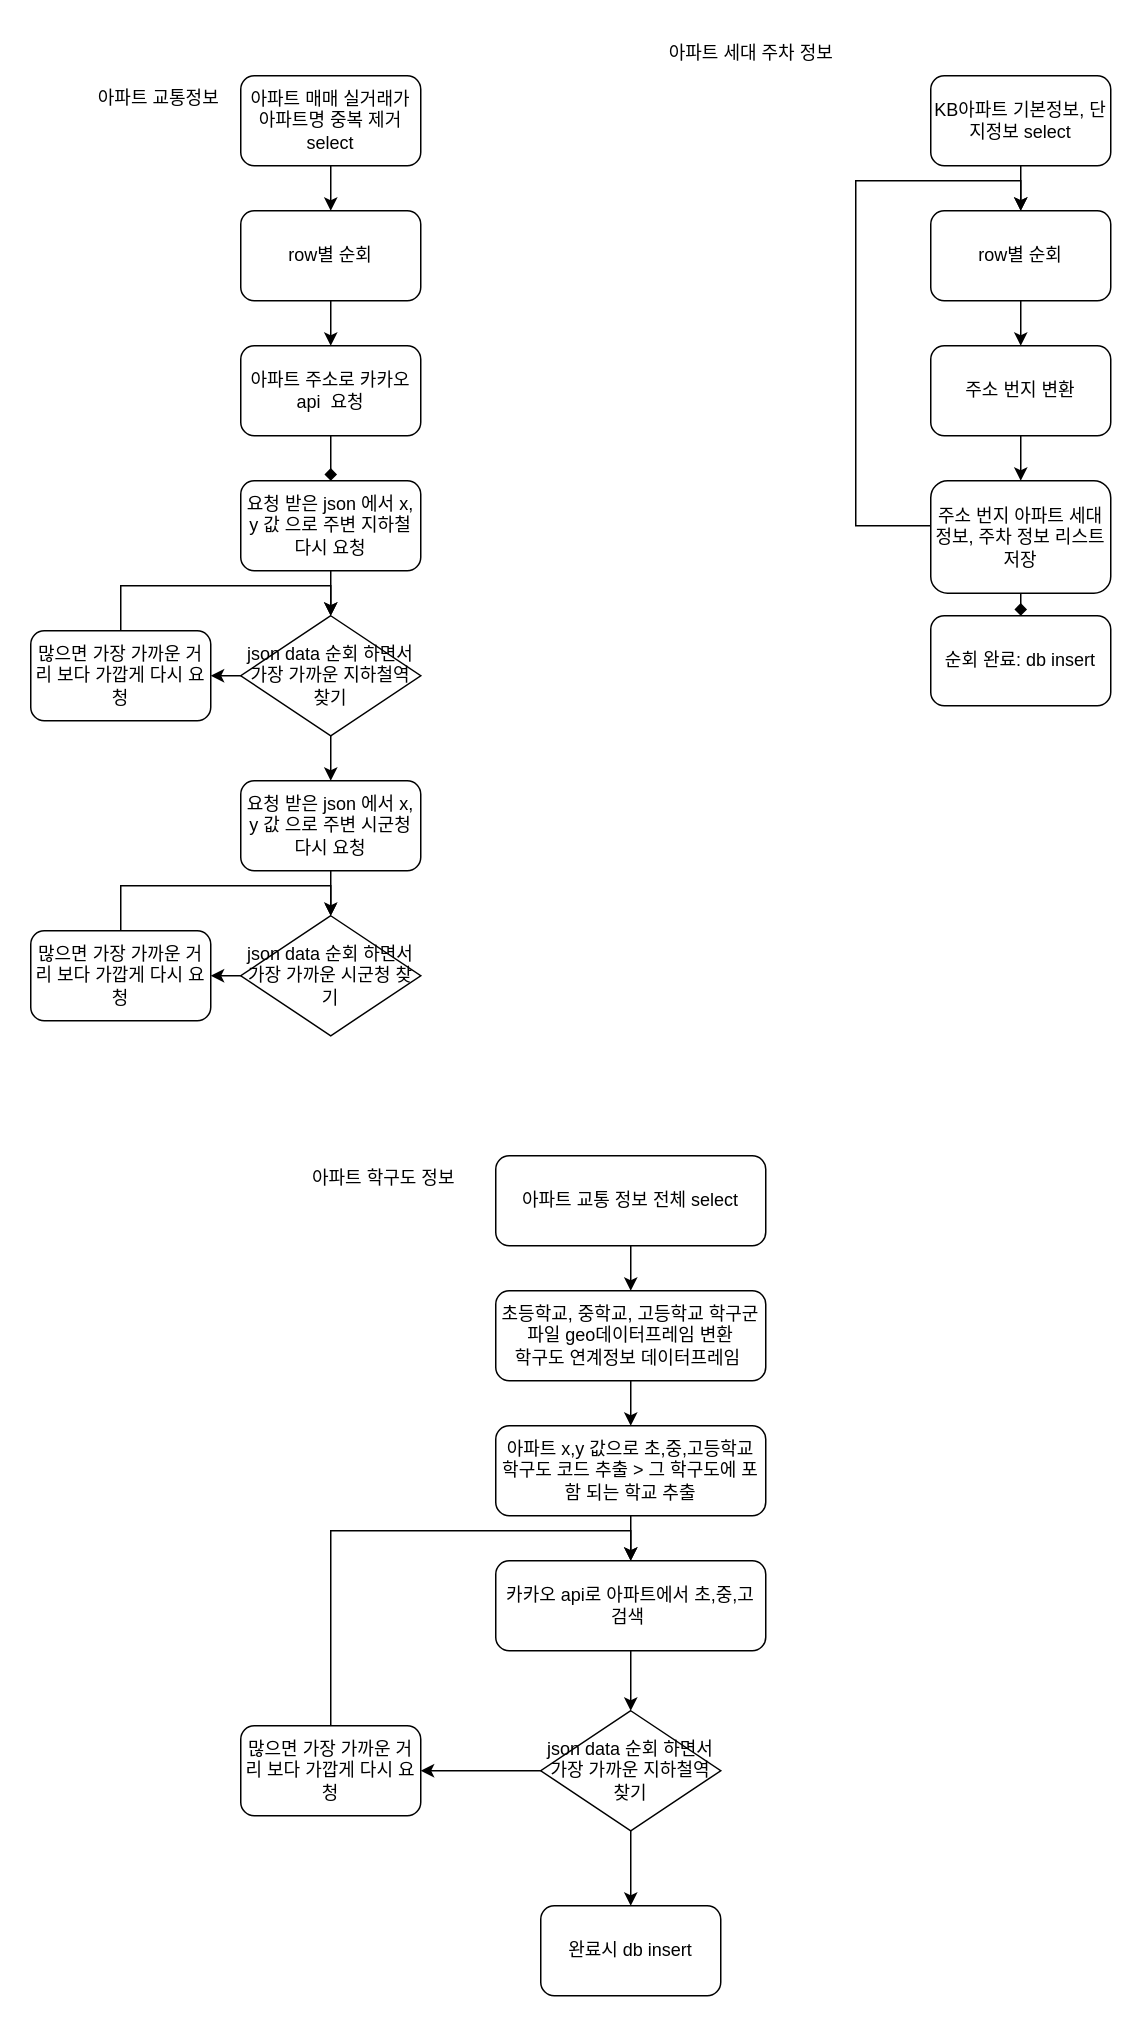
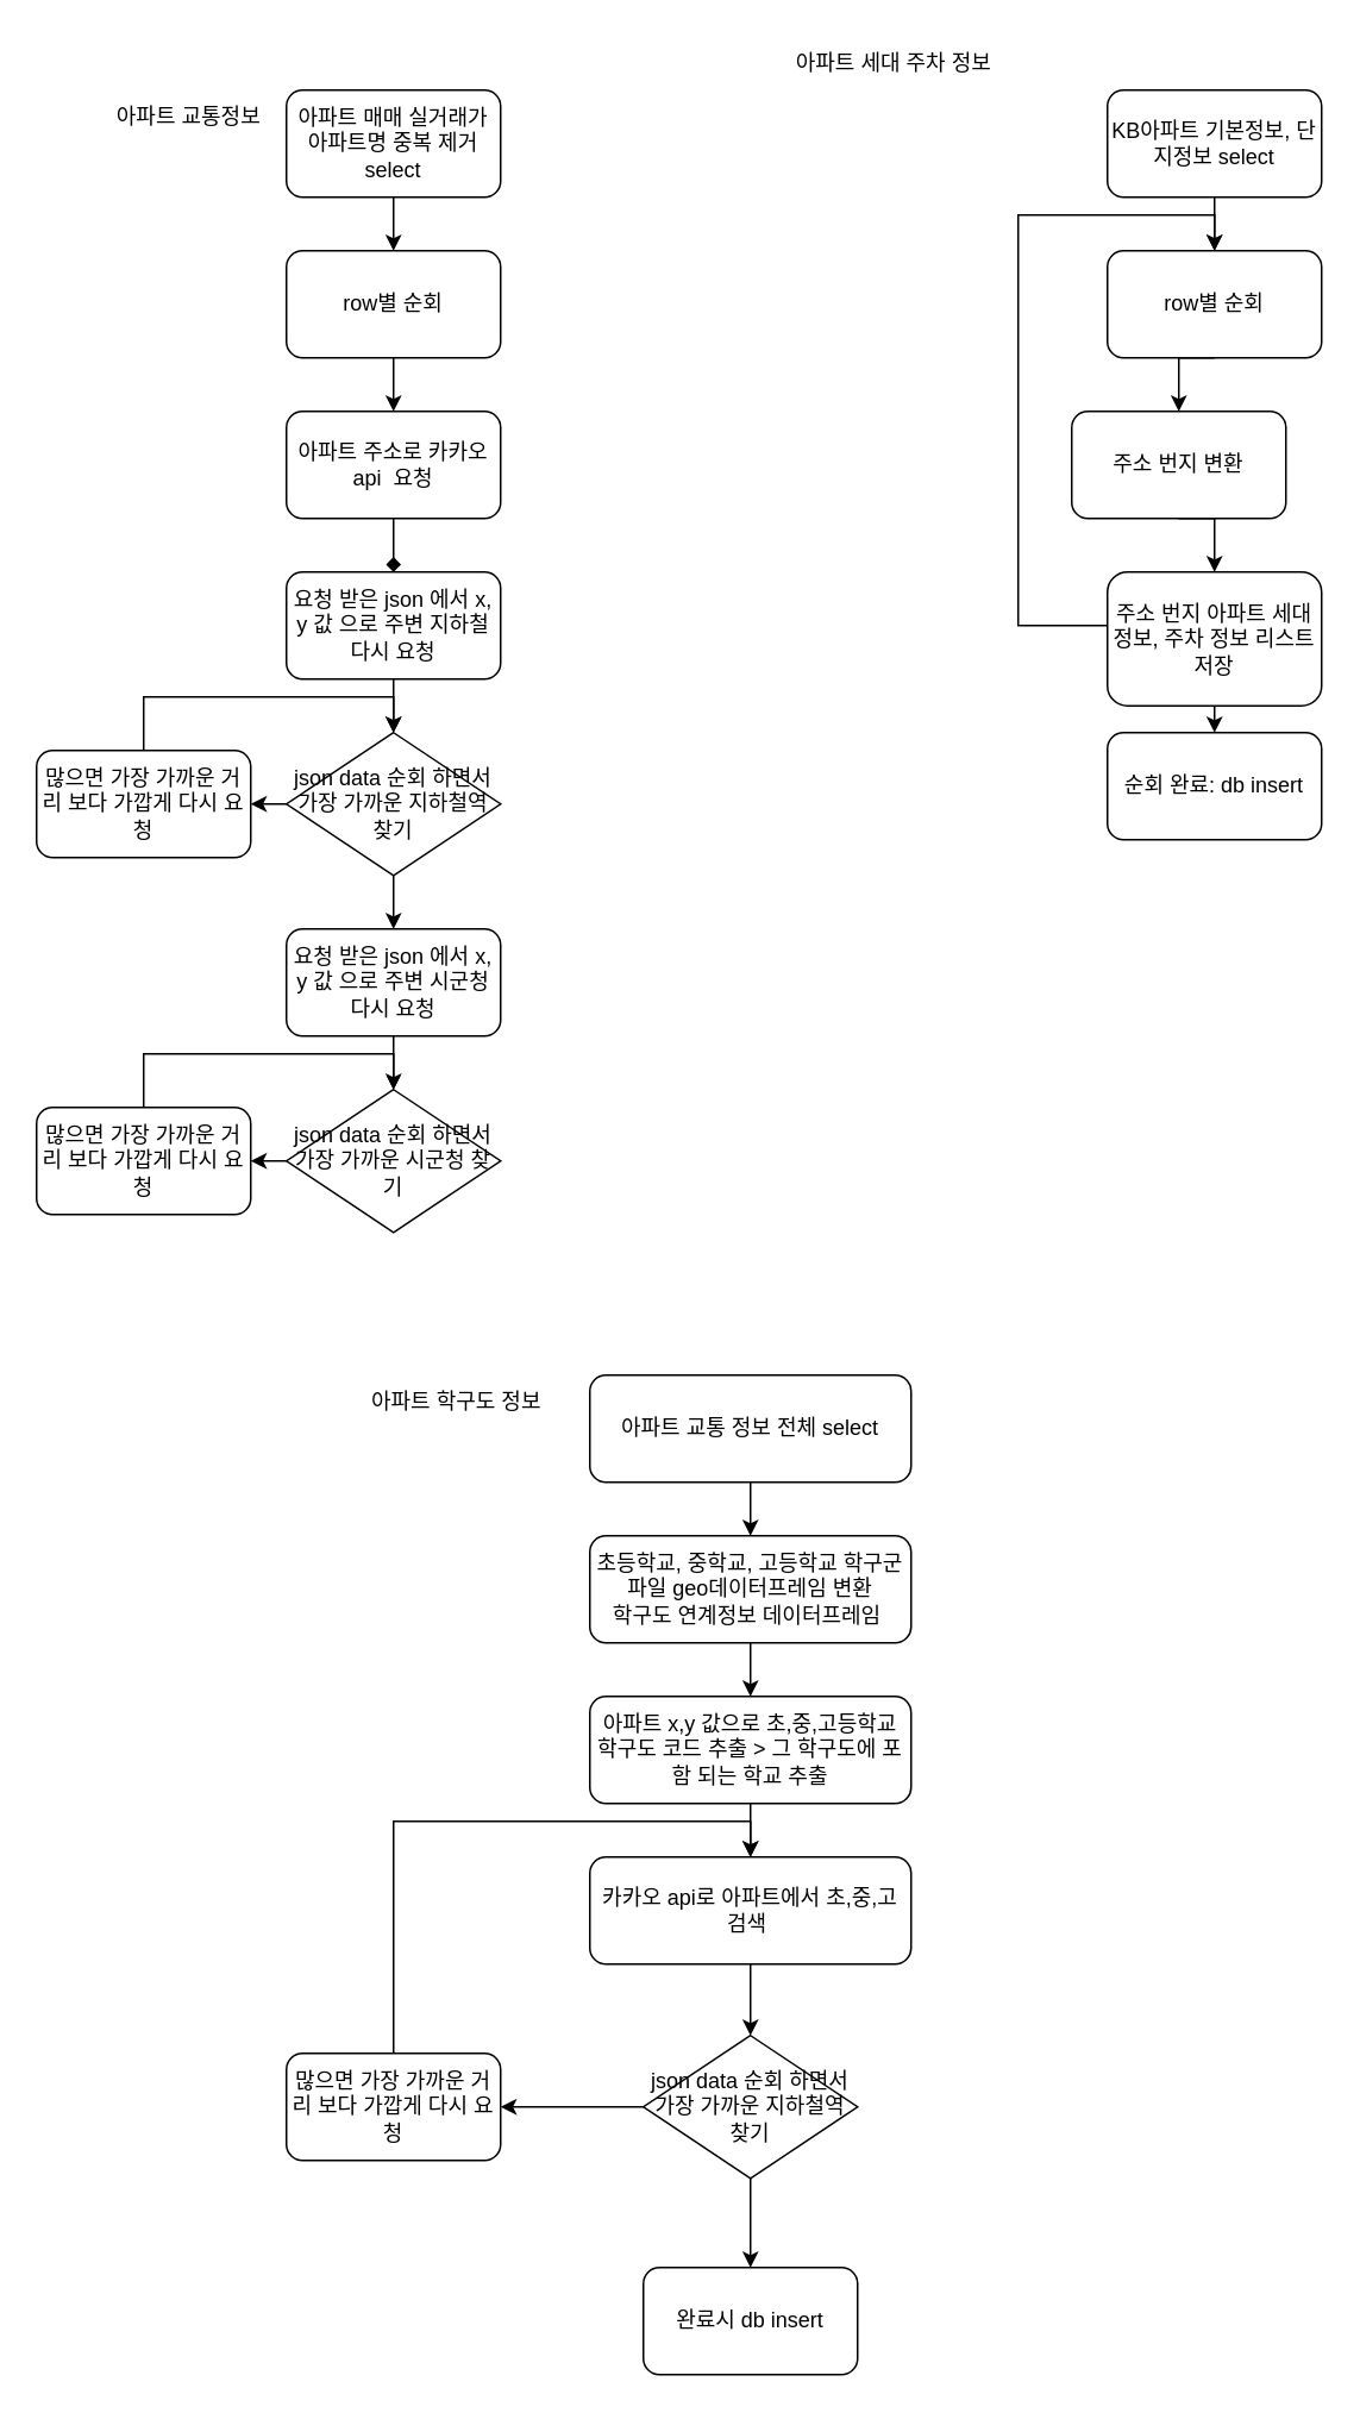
  <mxCell id="0" />
  <mxCell id="1" parent="0" />
  <mxCell id="2" style="edgeStyle=orthogonalEdgeStyle;rounded=0;orthogonalLoop=1;jettySize=auto;html=1;exitX=0.5;exitY=1;exitDx=0;exitDy=0;entryX=0.5;entryY=0;entryDx=0;entryDy=0;" edge="1" parent="1" source="3" target="5"><mxGeometry relative="1" as="geometry" /></mxCell>
  <mxCell id="3" value="아파트 매매 실거래가 아파트명 중복 제거 select" style="rounded=1;whiteSpace=wrap;html=1;" vertex="1" parent="1"><mxGeometry x="160" y="50" width="120" height="60" as="geometry" /></mxCell>
  <mxCell id="4" style="edgeStyle=orthogonalEdgeStyle;rounded=0;orthogonalLoop=1;jettySize=auto;html=1;exitX=0.5;exitY=1;exitDx=0;exitDy=0;entryX=0.5;entryY=0;entryDx=0;entryDy=0;" edge="1" parent="1" source="5" target="7"><mxGeometry relative="1" as="geometry" /></mxCell>
  <mxCell id="5" value="row별 순회" style="rounded=1;whiteSpace=wrap;html=1;" vertex="1" parent="1"><mxGeometry x="160" y="140" width="120" height="60" as="geometry" /></mxCell>
  <mxCell id="6" style="edgeStyle=orthogonalEdgeStyle;rounded=0;orthogonalLoop=1;jettySize=auto;html=1;exitX=0.5;exitY=1;exitDx=0;exitDy=0;entryX=0.5;entryY=0;entryDx=0;entryDy=0;endArrow=diamond;" edge="1" parent="1" source="7" target="9"><mxGeometry relative="1" as="geometry" /></mxCell>
  <mxCell id="7" value="아파트 주소로 카카오 api&amp;nbsp; 요청" style="rounded=1;whiteSpace=wrap;html=1;" vertex="1" parent="1"><mxGeometry x="160" y="230" width="120" height="60" as="geometry" /></mxCell>
  <mxCell id="8" style="edgeStyle=orthogonalEdgeStyle;rounded=0;orthogonalLoop=1;jettySize=auto;html=1;exitX=0.5;exitY=1;exitDx=0;exitDy=0;" edge="1" parent="1" source="9" target="14"><mxGeometry relative="1" as="geometry" /></mxCell>
  <mxCell id="9" value="요청 받은 json 에서 x, y 값 으로 주변 지하철 다시 요청" style="rounded=1;whiteSpace=wrap;html=1;" vertex="1" parent="1"><mxGeometry x="160" y="320" width="120" height="60" as="geometry" /></mxCell>
  <mxCell id="10" style="edgeStyle=orthogonalEdgeStyle;rounded=0;orthogonalLoop=1;jettySize=auto;html=1;exitX=0.5;exitY=0;exitDx=0;exitDy=0;entryX=0.5;entryY=0;entryDx=0;entryDy=0;" edge="1" parent="1" source="11" target="14"><mxGeometry relative="1" as="geometry" /></mxCell>
  <mxCell id="11" value="많으면 가장 가까운 거리 보다 가깝게 다시 요청" style="rounded=1;whiteSpace=wrap;html=1;" vertex="1" parent="1"><mxGeometry y="420" width="120" height="60" as="geometry" x="20" /></mxCell>
  <mxCell id="12" style="edgeStyle=orthogonalEdgeStyle;rounded=0;orthogonalLoop=1;jettySize=auto;html=1;exitX=0;exitY=0.5;exitDx=0;exitDy=0;entryX=1;entryY=0.5;entryDx=0;entryDy=0;" edge="1" parent="1" source="14" target="11"><mxGeometry relative="1" as="geometry" /></mxCell>
  <mxCell id="13" style="edgeStyle=orthogonalEdgeStyle;rounded=0;orthogonalLoop=1;jettySize=auto;html=1;exitX=0.5;exitY=1;exitDx=0;exitDy=0;entryX=0.5;entryY=0;entryDx=0;entryDy=0;" edge="1" parent="1" source="14" target="16"><mxGeometry relative="1" as="geometry" /></mxCell>
  <mxCell id="14" value="json data 순회 하면서 가장 가까운 지하철역 찾기" style="rhombus;whiteSpace=wrap;html=1;" vertex="1" parent="1"><mxGeometry x="160" y="410" width="120" height="80" as="geometry" /></mxCell>
  <mxCell id="15" style="edgeStyle=orthogonalEdgeStyle;rounded=0;orthogonalLoop=1;jettySize=auto;html=1;exitX=0.5;exitY=1;exitDx=0;exitDy=0;endArrow=open;" edge="1" parent="1" source="16" target="20"><mxGeometry relative="1" as="geometry" /></mxCell>
  <mxCell id="16" value="요청 받은 json 에서 x, y 값 으로 주변 시군청 다시 요청" style="rounded=1;whiteSpace=wrap;html=1;" vertex="1" parent="1"><mxGeometry x="160" y="520" width="120" height="60" as="geometry" /></mxCell>
  <mxCell id="17" style="edgeStyle=orthogonalEdgeStyle;rounded=0;orthogonalLoop=1;jettySize=auto;html=1;exitX=0.5;exitY=0;exitDx=0;exitDy=0;entryX=0.5;entryY=0;entryDx=0;entryDy=0;" edge="1" parent="1" source="18" target="20"><mxGeometry relative="1" as="geometry" /></mxCell>
  <mxCell id="18" value="많으면 가장 가까운 거리 보다 가깝게 다시 요청" style="rounded=1;whiteSpace=wrap;html=1;" vertex="1" parent="1"><mxGeometry y="620" width="120" height="60" as="geometry" x="20" /></mxCell>
  <mxCell id="19" style="edgeStyle=orthogonalEdgeStyle;rounded=0;orthogonalLoop=1;jettySize=auto;html=1;exitX=0;exitY=0.5;exitDx=0;exitDy=0;entryX=1;entryY=0.5;entryDx=0;entryDy=0;" edge="1" parent="1" source="20" target="18"><mxGeometry relative="1" as="geometry" /></mxCell>
  <mxCell id="20" value="json data 순회 하면서 가장 가까운 시군청&amp;nbsp;찾기" style="rhombus;whiteSpace=wrap;html=1;" vertex="1" parent="1"><mxGeometry x="160" y="610" width="120" height="80" as="geometry" /></mxCell>
  <mxCell id="21" value="아파트 교통정보" style="text;html=1;align=center;verticalAlign=middle;resizable=0;points=[];autosize=1;strokeColor=none;fillColor=none;" vertex="1" parent="1"><mxGeometry x="50" y="50" width="110" height="30" as="geometry" /></mxCell>
  <mxCell id="22" style="edgeStyle=orthogonalEdgeStyle;rounded=0;orthogonalLoop=1;jettySize=auto;html=1;exitX=0.5;exitY=1;exitDx=0;exitDy=0;entryX=0.5;entryY=0;entryDx=0;entryDy=0;" edge="1" source="23" target="25" parent="1"><mxGeometry relative="1" as="geometry" /></mxCell>
  <mxCell id="23" value="KB아파트 기본정보, 단지정보 select" style="rounded=1;whiteSpace=wrap;html=1;" vertex="1" parent="1"><mxGeometry x="620" y="50" width="120" height="60" as="geometry" /></mxCell>
  <mxCell id="24" style="edgeStyle=orthogonalEdgeStyle;rounded=0;orthogonalLoop=1;jettySize=auto;html=1;exitX=0.5;exitY=1;exitDx=0;exitDy=0;entryX=0.5;entryY=0;entryDx=0;entryDy=0;" edge="1" source="25" target="27" parent="1"><mxGeometry relative="1" as="geometry" /></mxCell>
  <mxCell id="25" value="row별 순회" style="rounded=1;whiteSpace=wrap;html=1;" vertex="1" parent="1"><mxGeometry x="620" y="140" width="120" height="60" as="geometry" /></mxCell>
  <mxCell id="26" style="edgeStyle=orthogonalEdgeStyle;rounded=0;orthogonalLoop=1;jettySize=auto;html=1;exitX=0.5;exitY=1;exitDx=0;exitDy=0;entryX=0.5;entryY=0;entryDx=0;entryDy=0;" edge="1" source="27" target="30" parent="1"><mxGeometry relative="1" as="geometry" /></mxCell>
- <mxCell id="27" value="주소 번지 변환" style="rounded=1;whiteSpace=wrap;html=1;" vertex="1" parent="1"><mxGeometry x="620" y="230" width="120" height="60" as="geometry" /></mxCell>
+ <mxCell id="27" value="주소 번지 변환" style="rounded=1;whiteSpace=wrap;html=1;" vertex="1" parent="1"><mxGeometry x="600" y="230" width="120" height="60" as="geometry" /></mxCell>
  <mxCell id="28" style="edgeStyle=orthogonalEdgeStyle;rounded=0;orthogonalLoop=1;jettySize=auto;html=1;exitX=0;exitY=0.5;exitDx=0;exitDy=0;entryX=0.5;entryY=0;entryDx=0;entryDy=0;" edge="1" source="30" target="25" parent="1"><mxGeometry relative="1" as="geometry"><mxPoint x="680" y="410" as="targetPoint" /><Array as="points"><mxPoint x="570" y="350" /><mxPoint x="570" y="120" /><mxPoint x="680" y="120" /></Array></mxGeometry></mxCell>
- <mxCell id="29" style="edgeStyle=orthogonalEdgeStyle;rounded=0;orthogonalLoop=1;jettySize=auto;html=1;exitX=0.5;exitY=1;exitDx=0;exitDy=0;entryX=0.5;entryY=0;entryDx=0;entryDy=0;endArrow=diamond;" edge="1" parent="1" source="30" target="33"><mxGeometry relative="1" as="geometry" /></mxCell>
+ <mxCell id="29" style="edgeStyle=orthogonalEdgeStyle;rounded=0;orthogonalLoop=1;jettySize=auto;html=1;exitX=0.5;exitY=1;exitDx=0;exitDy=0;entryX=0.5;entryY=0;entryDx=0;entryDy=0;" edge="1" parent="1" source="30" target="33"><mxGeometry relative="1" as="geometry" /></mxCell>
  <mxCell id="30" value="주소 번지 아파트 세대정보, 주차 정보 리스트저장" style="rounded=1;whiteSpace=wrap;html=1;" vertex="1" parent="1"><mxGeometry x="620" y="320" width="120" height="75" as="geometry" /></mxCell>
  <mxCell id="31" style="edgeStyle=orthogonalEdgeStyle;rounded=0;orthogonalLoop=1;jettySize=auto;html=1;exitX=0.5;exitY=0;exitDx=0;exitDy=0;entryX=0.5;entryY=0;entryDx=0;entryDy=0;" edge="1" parent="1"><mxGeometry relative="1" as="geometry"><mxPoint x="540" y="420" as="sourcePoint" /></mxGeometry></mxCell>
  <mxCell id="32" value="아파트 세대 주차 정보" style="text;html=1;align=center;verticalAlign=middle;resizable=0;points=[];autosize=1;strokeColor=none;fillColor=none;" vertex="1" parent="1"><mxGeometry x="430" y="20" width="140" height="30" as="geometry" /></mxCell>
  <mxCell id="33" value="순회 완료: db insert" style="rounded=1;whiteSpace=wrap;html=1;" vertex="1" parent="1"><mxGeometry x="620" y="410" width="120" height="60" as="geometry" /></mxCell>
  <mxCell id="34" style="edgeStyle=orthogonalEdgeStyle;rounded=0;orthogonalLoop=1;jettySize=auto;html=1;exitX=0.5;exitY=1;exitDx=0;exitDy=0;entryX=0.5;entryY=0;entryDx=0;entryDy=0;" edge="1" parent="1" source="35" target="37"><mxGeometry relative="1" as="geometry" /></mxCell>
  <mxCell id="35" value="아파트 교통 정보 전체 select" style="rounded=1;whiteSpace=wrap;html=1;" vertex="1" parent="1"><mxGeometry x="330" y="770" width="180" height="60" as="geometry" /></mxCell>
  <mxCell id="36" style="edgeStyle=orthogonalEdgeStyle;rounded=0;orthogonalLoop=1;jettySize=auto;html=1;exitX=0.5;exitY=1;exitDx=0;exitDy=0;" edge="1" parent="1" source="37" target="39"><mxGeometry relative="1" as="geometry" /></mxCell>
  <mxCell id="37" value="초등학교, 중학교, 고등학교 학구군 파일 geo데이터프레임 변환&lt;div&gt;학구도 연계정보 데이터프레임&amp;nbsp;&lt;/div&gt;" style="rounded=1;whiteSpace=wrap;html=1;" vertex="1" parent="1"><mxGeometry x="330" y="860" width="180" height="60" as="geometry" /></mxCell>
  <mxCell id="38" style="edgeStyle=orthogonalEdgeStyle;rounded=0;orthogonalLoop=1;jettySize=auto;html=1;exitX=0.5;exitY=1;exitDx=0;exitDy=0;" edge="1" parent="1" source="39" target="41"><mxGeometry relative="1" as="geometry" /></mxCell>
  <mxCell id="39" value="아파트 x,y 값으로 초,중,고등학교 학구도 코드 추출 &amp;gt; 그 학구도에 포함 되는 학교 추출" style="rounded=1;whiteSpace=wrap;html=1;" vertex="1" parent="1"><mxGeometry x="330" y="950" width="180" height="60" as="geometry" /></mxCell>
  <mxCell id="40" style="edgeStyle=orthogonalEdgeStyle;rounded=0;orthogonalLoop=1;jettySize=auto;html=1;exitX=0.5;exitY=1;exitDx=0;exitDy=0;" edge="1" parent="1" source="41" target="44"><mxGeometry relative="1" as="geometry" /></mxCell>
  <mxCell id="41" value="카카오 api로 아파트에서 초,중,고 검색&amp;nbsp;" style="rounded=1;whiteSpace=wrap;html=1;" vertex="1" parent="1"><mxGeometry x="330" y="1040" width="180" height="60" as="geometry" /></mxCell>
  <mxCell id="42" style="edgeStyle=orthogonalEdgeStyle;rounded=0;orthogonalLoop=1;jettySize=auto;html=1;exitX=0;exitY=0.5;exitDx=0;exitDy=0;entryX=1;entryY=0.5;entryDx=0;entryDy=0;" edge="1" parent="1" source="44" target="46"><mxGeometry relative="1" as="geometry" /></mxCell>
  <mxCell id="43" style="edgeStyle=orthogonalEdgeStyle;rounded=0;orthogonalLoop=1;jettySize=auto;html=1;entryX=0.5;entryY=0;entryDx=0;entryDy=0;" edge="1" parent="1" source="44" target="47"><mxGeometry relative="1" as="geometry" /></mxCell>
  <mxCell id="44" value="json data 순회 하면서 가장 가까운 지하철역 찾기" style="rhombus;whiteSpace=wrap;html=1;" vertex="1" parent="1"><mxGeometry x="360" y="1140" width="120" height="80" as="geometry" /></mxCell>
  <mxCell id="45" style="edgeStyle=orthogonalEdgeStyle;rounded=0;orthogonalLoop=1;jettySize=auto;html=1;exitX=0.5;exitY=0;exitDx=0;exitDy=0;entryX=0.5;entryY=0;entryDx=0;entryDy=0;" edge="1" parent="1" source="46" target="41"><mxGeometry relative="1" as="geometry" /></mxCell>
  <mxCell id="46" value="많으면 가장 가까운 거리 보다 가깝게 다시 요청" style="rounded=1;whiteSpace=wrap;html=1;" vertex="1" parent="1"><mxGeometry x="160" y="1150" width="120" height="60" as="geometry" /></mxCell>
  <mxCell id="47" value="완료시 db insert" style="rounded=1;whiteSpace=wrap;html=1;" vertex="1" parent="1"><mxGeometry x="360" y="1270" width="120" height="60" as="geometry" /></mxCell>
  <mxCell id="48" value="아파트 학구도 정보" style="text;html=1;align=center;verticalAlign=middle;resizable=0;points=[];autosize=1;strokeColor=none;fillColor=none;" vertex="1" parent="1"><mxGeometry x="190" y="770" width="130" height="30" as="geometry" /></mxCell>
